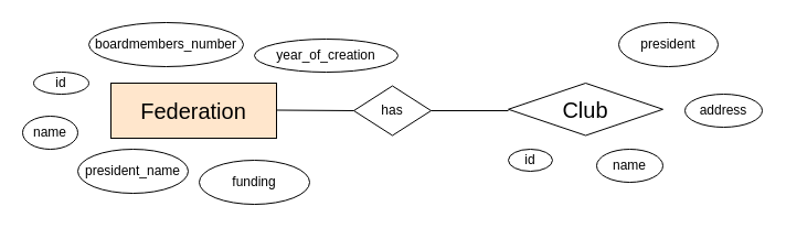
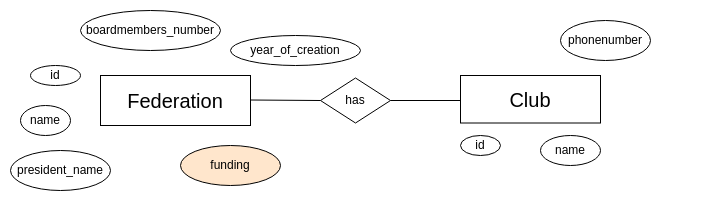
  <mxCell id="0" />
  <mxCell id="1" parent="0" />
- <mxCell id="2" value="&lt;font style=&quot;font-size: 20px;&quot;&gt;Federation&lt;/font&gt;" style="whiteSpace=wrap;html=1;align=center;fillColor=#ffe6cc;" vertex="1" parent="1"><mxGeometry x="100" y="75" width="150" height="50" as="geometry" /></mxCell>
+ <mxCell id="2" value="&lt;font style=&quot;font-size: 20px;&quot;&gt;Federation&lt;/font&gt;" style="whiteSpace=wrap;html=1;align=center;" vertex="1" parent="1"><mxGeometry x="100" y="75" width="150" height="50" as="geometry" /></mxCell>
  <mxCell id="3" style="edgeStyle=orthogonalEdgeStyle;rounded=0;orthogonalLoop=1;jettySize=auto;html=1;exitX=0.5;exitY=1;exitDx=0;exitDy=0;" edge="1" parent="1" source="4"><mxGeometry relative="1" as="geometry"><mxPoint x="55" y="85" as="targetPoint" /></mxGeometry></mxCell>
  <mxCell id="4" value="id" style="ellipse;whiteSpace=wrap;html=1;align=center;" vertex="1" parent="1"><mxGeometry x="30" y="65" width="50" height="20" as="geometry" /></mxCell>
  <mxCell id="5" value="name" style="ellipse;whiteSpace=wrap;html=1;align=center;" vertex="1" parent="1"><mxGeometry x="20" y="105" width="50" height="30" as="geometry" /></mxCell>
  <mxCell id="6" value="year_of_creation" style="ellipse;whiteSpace=wrap;html=1;align=center;" vertex="1" parent="1"><mxGeometry x="230" y="35" width="130" height="30" as="geometry" /></mxCell>
- <mxCell id="7" value="president_name" style="ellipse;whiteSpace=wrap;html=1;align=center;" vertex="1" parent="1"><mxGeometry x="70" y="135" width="100" height="40" as="geometry" /></mxCell>
- <mxCell id="8" value="boardmembers_number" style="ellipse;whiteSpace=wrap;html=1;align=center;" vertex="1" parent="1"><mxGeometry x="80" y="20" width="140" height="40" as="geometry" /></mxCell>
- <mxCell id="9" value="funding" style="ellipse;whiteSpace=wrap;html=1;align=center;" vertex="1" parent="1"><mxGeometry x="180" y="145" width="100" height="40" as="geometry" /></mxCell>
+ <mxCell id="7" value="president_name" style="ellipse;whiteSpace=wrap;html=1;align=center;" vertex="1" parent="1"><mxGeometry x="10" y="150" width="100" height="40" as="geometry" /></mxCell>
+ <mxCell id="8" value="boardmembers_number" style="ellipse;whiteSpace=wrap;html=1;align=center;" vertex="1" parent="1"><mxGeometry x="80" y="10" width="140" height="40" as="geometry" /></mxCell>
+ <mxCell id="9" value="funding" style="ellipse;whiteSpace=wrap;html=1;align=center;fillColor=#ffe6cc;" vertex="1" parent="1"><mxGeometry x="180" y="145" width="100" height="40" as="geometry" /></mxCell>
  <mxCell id="10" value="has" style="shape=rhombus;perimeter=rhombusPerimeter;whiteSpace=wrap;html=1;align=center;" vertex="1" parent="1"><mxGeometry x="320" y="77.5" width="70" height="45" as="geometry" /></mxCell>
  <mxCell id="11" value="" style="endArrow=none;html=1;rounded=0;" edge="1" parent="1"><mxGeometry relative="1" as="geometry"><mxPoint x="250" y="99.5" as="sourcePoint" /><mxPoint x="320" y="100" as="targetPoint" /></mxGeometry></mxCell>
  <mxCell id="12" value="" style="line;strokeWidth=1;rotatable=0;dashed=0;labelPosition=right;align=left;verticalAlign=middle;spacingTop=0;spacingLeft=6;points=[];portConstraint=eastwest;" vertex="1" parent="1"><mxGeometry x="390" y="95" width="70" height="10" as="geometry" /></mxCell>
- <mxCell id="13" value="&lt;font style=&quot;font-size: 20px;&quot;&gt;Club&lt;/font&gt;" style="rhombus;whiteSpace=wrap;html=1;align=center;" vertex="1" parent="1"><mxGeometry x="460" y="75" width="140" height="47.5" as="geometry" /></mxCell>
+ <mxCell id="13" value="&lt;font style=&quot;font-size: 20px;&quot;&gt;Club&lt;/font&gt;" style="whiteSpace=wrap;html=1;align=center;" vertex="1" parent="1"><mxGeometry x="460" y="75" width="140" height="47.5" as="geometry" /></mxCell>
  <mxCell id="14" value="id" style="ellipse;whiteSpace=wrap;html=1;align=center;" vertex="1" parent="1"><mxGeometry x="460" y="135" width="40" height="20" as="geometry" /></mxCell>
  <mxCell id="15" value="name" style="ellipse;whiteSpace=wrap;html=1;align=center;" vertex="1" parent="1"><mxGeometry x="540" y="135" width="60" height="30" as="geometry" /></mxCell>
- <mxCell id="16" value="president" style="ellipse;whiteSpace=wrap;html=1;align=center;" vertex="1" parent="1"><mxGeometry x="560" y="20" width="90" height="40" as="geometry" /></mxCell>
- <mxCell id="17" value="address" style="ellipse;whiteSpace=wrap;html=1;align=center;" vertex="1" parent="1"><mxGeometry x="620" y="85" width="70" height="30" as="geometry" /></mxCell>
+ <mxCell id="16" value="phonenumber" style="ellipse;whiteSpace=wrap;html=1;align=center;" vertex="1" parent="1"><mxGeometry x="560" y="20" width="90" height="40" as="geometry" /></mxCell>
